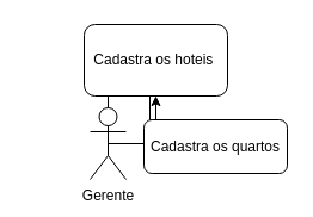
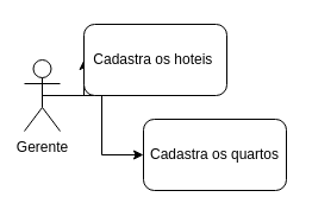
  <mxCell id="0" />
  <mxCell id="1" parent="0" />
  <mxCell id="2" style="edgeStyle=orthogonalEdgeStyle;rounded=0;orthogonalLoop=1;jettySize=auto;html=1;exitX=0.5;exitY=0.5;exitDx=0;exitDy=0;exitPerimeter=0;" edge="1" parent="1" source="4" target="6"><mxGeometry relative="1" as="geometry" /></mxCell>
  <mxCell id="3" style="edgeStyle=orthogonalEdgeStyle;rounded=0;orthogonalLoop=1;jettySize=auto;html=1;exitX=0.5;exitY=0.5;exitDx=0;exitDy=0;exitPerimeter=0;" edge="1" parent="1" source="4" target="5"><mxGeometry relative="1" as="geometry" /></mxCell>
- <mxCell id="4" value="Gerente" style="shape=umlActor;verticalLabelPosition=bottom;verticalAlign=top;html=1;outlineConnect=0;" vertex="1" parent="1"><mxGeometry x="75" y="90" width="30" height="60" as="geometry" /></mxCell>
+ <mxCell id="4" value="Gerente" style="shape=umlActor;verticalLabelPosition=bottom;verticalAlign=top;html=1;outlineConnect=0;" vertex="1" parent="1"><mxGeometry x="20" y="50" width="30" height="60" as="geometry" /></mxCell>
  <mxCell id="5" value="Cadastra os hoteis&amp;nbsp;" style="rounded=1;whiteSpace=wrap;html=1;" vertex="1" parent="1"><mxGeometry x="70" y="20" width="120" height="60" as="geometry" /></mxCell>
- <mxCell id="6" value="Cadastra os quartos" style="rounded=1;whiteSpace=wrap;html=1;" vertex="1" parent="1"><mxGeometry x="120" y="100" width="120" height="45" as="geometry" /></mxCell>
+ <mxCell id="6" value="Cadastra os quartos" style="rounded=1;whiteSpace=wrap;html=1;" vertex="1" parent="1"><mxGeometry x="120" y="100" width="120" height="60" as="geometry" /></mxCell>
